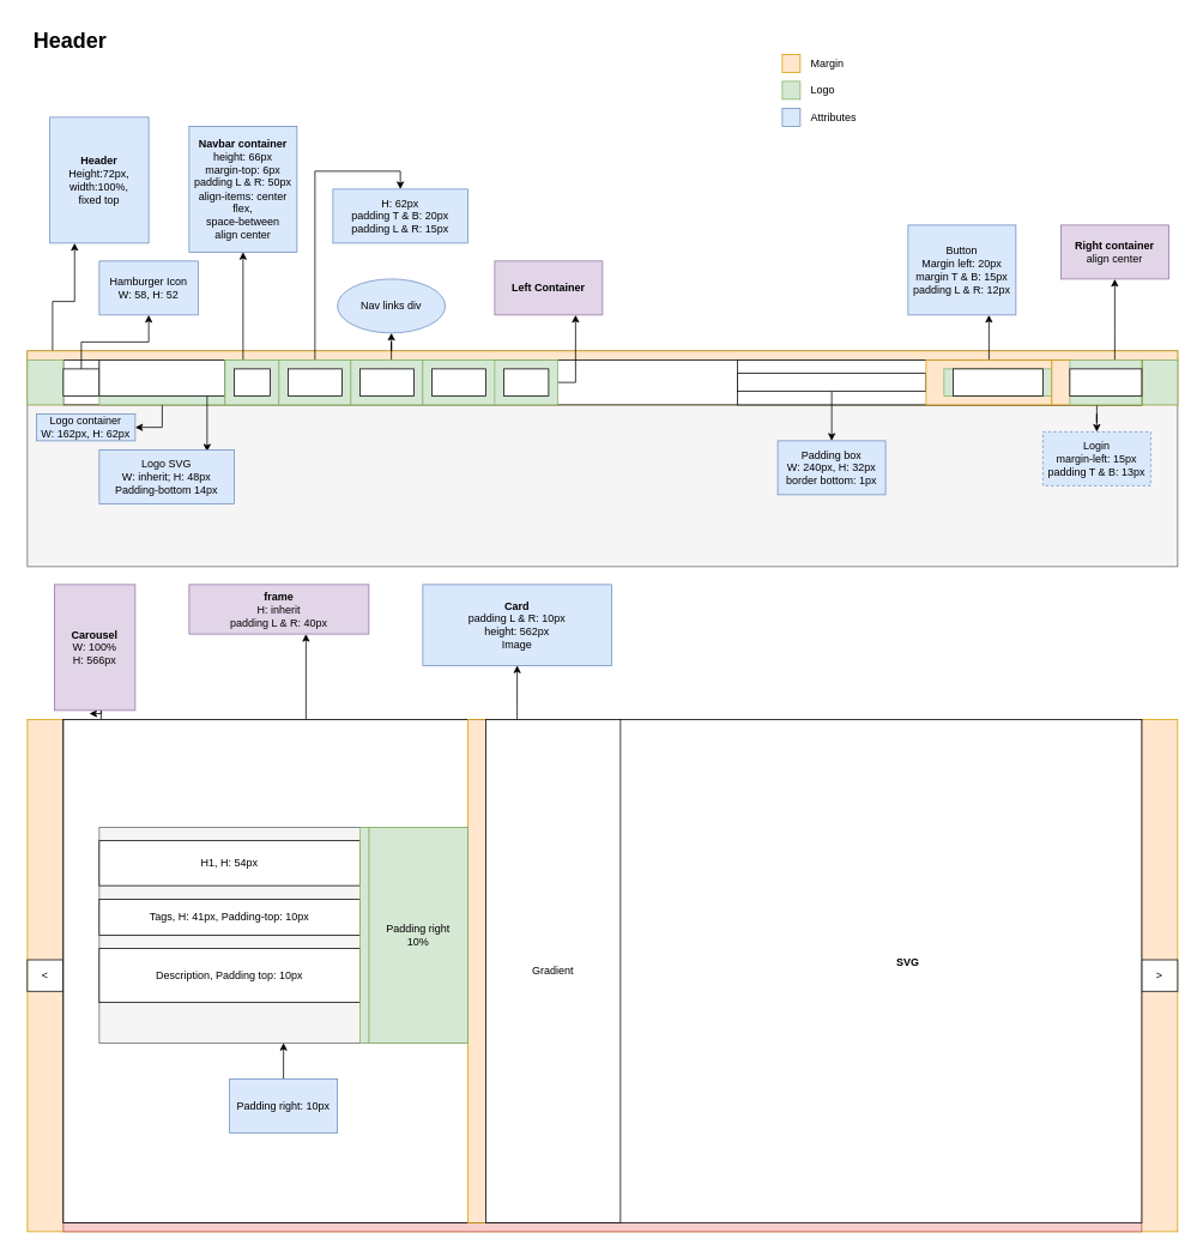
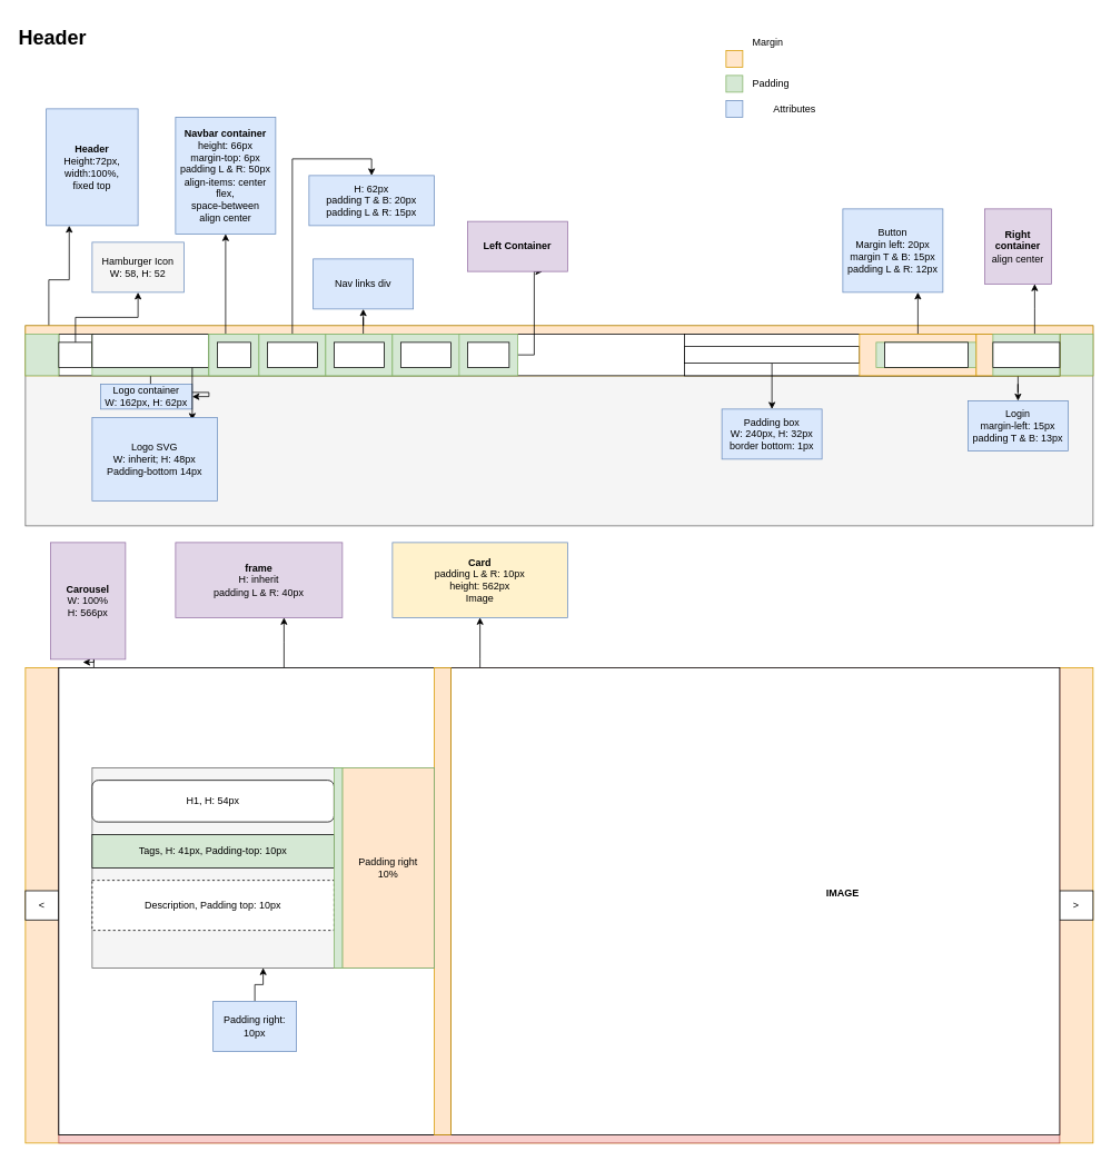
  <mxCell id="0" />
  <mxCell id="1" parent="0" />
  <mxCell id="2" value="" style="rounded=0;whiteSpace=wrap;html=1;fillColor=#f5f5f5;strokeColor=#666666;fontColor=#333333;" vertex="1" parent="1"><mxGeometry x="30" y="390" width="1280" height="240" as="geometry" /></mxCell>
  <mxCell id="3" style="edgeStyle=orthogonalEdgeStyle;rounded=0;orthogonalLoop=1;jettySize=auto;html=1;entryX=0.25;entryY=1;entryDx=0;entryDy=0;" edge="1" parent="1" source="4" target="5"><mxGeometry relative="1" as="geometry"><Array as="points"><mxPoint x="58" y="335" /></Array></mxGeometry></mxCell>
  <mxCell id="4" value="" style="rounded=0;whiteSpace=wrap;html=1;fillColor=#ffe6cc;strokeColor=#d79b00;" vertex="1" parent="1"><mxGeometry x="30" y="390" width="1280" height="60" as="geometry" /></mxCell>
  <mxCell id="5" value="&lt;b&gt;Header&lt;/b&gt;&lt;br&gt;Height:72px,&lt;br&gt;width:100%,&lt;br&gt;fixed top" style="rounded=0;whiteSpace=wrap;html=1;fillColor=#dae8fc;strokeColor=#6c8ebf;" vertex="1" parent="1"><mxGeometry x="55" y="130" width="110" height="140" as="geometry" /></mxCell>
  <mxCell id="6" style="edgeStyle=orthogonalEdgeStyle;rounded=0;orthogonalLoop=1;jettySize=auto;html=1;entryX=0.5;entryY=1;entryDx=0;entryDy=0;" edge="1" parent="1" source="7" target="8"><mxGeometry relative="1" as="geometry"><Array as="points"><mxPoint x="270" y="280" /></Array></mxGeometry></mxCell>
  <mxCell id="7" value="" style="rounded=0;whiteSpace=wrap;html=1;" vertex="1" parent="1"><mxGeometry x="70" y="400" width="1200" height="50" as="geometry" /></mxCell>
  <mxCell id="8" value="&lt;b&gt;Navbar container&lt;/b&gt;&lt;br&gt;height: 66px&lt;br&gt;margin-top: 6px&lt;br&gt;padding L &amp;amp; R: 50px&lt;br&gt;align-items: center&lt;br&gt;flex, &lt;br&gt;space-between&lt;br&gt;align center" style="rounded=0;whiteSpace=wrap;html=1;fillColor=#dae8fc;strokeColor=#6c8ebf;" vertex="1" parent="1"><mxGeometry x="210" y="140" width="120" height="140" as="geometry" /></mxCell>
  <mxCell id="9" value="" style="rounded=0;whiteSpace=wrap;html=1;fillColor=#d5e8d4;strokeColor=#82b366;" vertex="1" parent="1"><mxGeometry x="30" y="400" width="40" height="50" as="geometry" /></mxCell>
  <mxCell id="10" value="" style="rounded=0;whiteSpace=wrap;html=1;fillColor=#d5e8d4;strokeColor=#82b366;" vertex="1" parent="1"><mxGeometry x="1270" y="400" width="40" height="50" as="geometry" /></mxCell>
  <mxCell id="11" value="" style="rounded=0;whiteSpace=wrap;html=1;fillColor=#ffe6cc;strokeColor=#d79b00;" vertex="1" parent="1"><mxGeometry x="870" y="60" width="20" height="20" as="geometry" /></mxCell>
  <mxCell id="12" value="" style="rounded=0;whiteSpace=wrap;html=1;fillColor=#dae8fc;strokeColor=#6c8ebf;" vertex="1" parent="1"><mxGeometry x="870" y="120" width="20" height="20" as="geometry" /></mxCell>
  <mxCell id="13" value="" style="rounded=0;whiteSpace=wrap;html=1;fillColor=#d5e8d4;strokeColor=#82b366;" vertex="1" parent="1"><mxGeometry x="870" y="90" width="20" height="20" as="geometry" /></mxCell>
- <mxCell id="14" value="Margin" style="text;html=1;strokeColor=none;fillColor=none;align=left;verticalAlign=middle;whiteSpace=wrap;rounded=0;" vertex="1" parent="1"><mxGeometry x="900" y="60" width="70" height="20" as="geometry" /></mxCell>
- <mxCell id="15" value="Logo" style="text;html=1;strokeColor=none;fillColor=none;align=left;verticalAlign=middle;whiteSpace=wrap;rounded=0;" vertex="1" parent="1"><mxGeometry x="900" y="90" width="70" height="20" as="geometry" /></mxCell>
- <mxCell id="16" value="Attributes" style="text;html=1;strokeColor=none;fillColor=none;align=left;verticalAlign=middle;whiteSpace=wrap;rounded=0;" vertex="1" parent="1"><mxGeometry x="900" y="120" width="70" height="20" as="geometry" /></mxCell>
+ <mxCell id="14" value="Margin" style="text;html=1;strokeColor=none;fillColor=none;align=left;verticalAlign=middle;whiteSpace=wrap;rounded=0;" vertex="1" parent="1"><mxGeometry x="900" y="40" width="70" height="20" as="geometry" /></mxCell>
+ <mxCell id="15" value="Padding" style="text;html=1;strokeColor=none;fillColor=none;align=left;verticalAlign=middle;whiteSpace=wrap;rounded=0;" vertex="1" parent="1"><mxGeometry x="900" y="90" width="70" height="20" as="geometry" /></mxCell>
+ <mxCell id="16" value="Attributes" style="text;html=1;strokeColor=none;fillColor=none;align=left;verticalAlign=middle;whiteSpace=wrap;rounded=0;" vertex="1" parent="1"><mxGeometry x="925" y="120" width="70" height="20" as="geometry" /></mxCell>
  <mxCell id="17" style="edgeStyle=orthogonalEdgeStyle;rounded=0;orthogonalLoop=1;jettySize=auto;html=1;" edge="1" parent="1" source="18" target="19"><mxGeometry relative="1" as="geometry" /></mxCell>
  <mxCell id="18" value="" style="rounded=0;whiteSpace=wrap;html=1;" vertex="1" parent="1"><mxGeometry x="70" y="410" width="40" height="30" as="geometry" /></mxCell>
- <mxCell id="19" value="Hamburger Icon&lt;br&gt;W: 58, H: 52&lt;br&gt;" style="rounded=0;whiteSpace=wrap;html=1;fillColor=#dae8fc;strokeColor=#6c8ebf;" vertex="1" parent="1"><mxGeometry x="110" y="290" width="110" height="60" as="geometry" /></mxCell>
+ <mxCell id="19" value="Hamburger Icon&lt;br&gt;W: 58, H: 52&lt;br&gt;" style="rounded=0;whiteSpace=wrap;html=1;fillColor=#f5f5f5;strokeColor=#6c8ebf;" vertex="1" parent="1"><mxGeometry x="110" y="290" width="110" height="60" as="geometry" /></mxCell>
  <mxCell id="20" style="edgeStyle=orthogonalEdgeStyle;rounded=0;orthogonalLoop=1;jettySize=auto;html=1;entryX=1;entryY=0.5;entryDx=0;entryDy=0;" edge="1" parent="1" source="21" target="23"><mxGeometry relative="1" as="geometry" /></mxCell>
  <mxCell id="21" value="" style="rounded=0;whiteSpace=wrap;html=1;fillColor=#d5e8d4;strokeColor=#82b366;" vertex="1" parent="1"><mxGeometry x="110" y="400" width="140" height="50" as="geometry" /></mxCell>
- <mxCell id="22" value="&lt;b&gt;&lt;font style=&quot;font-size: 24px&quot;&gt;Header&lt;/font&gt;&lt;/b&gt;" style="text;html=1;strokeColor=none;fillColor=none;align=left;verticalAlign=middle;whiteSpace=wrap;rounded=0;" vertex="1" parent="1"><mxGeometry x="35" y="20" width="250" height="50" as="geometry" /></mxCell>
- <mxCell id="23" value="&lt;span&gt;Logo container&lt;/span&gt;&lt;br&gt;&lt;span&gt;W: 162px, H: 62px&lt;/span&gt;" style="rounded=0;whiteSpace=wrap;html=1;fillColor=#dae8fc;strokeColor=#6c8ebf;" vertex="1" parent="1"><mxGeometry x="40" y="460" width="110" height="30" as="geometry" /></mxCell>
+ <mxCell id="22" value="&lt;b&gt;&lt;font style=&quot;font-size: 24px&quot;&gt;Header&lt;/font&gt;&lt;/b&gt;" style="text;html=1;strokeColor=none;fillColor=none;align=left;verticalAlign=middle;whiteSpace=wrap;rounded=0;" vertex="1" parent="1"><mxGeometry y="20" width="250" height="50" as="geometry" x="20" /></mxCell>
+ <mxCell id="23" value="&lt;span&gt;Logo container&lt;/span&gt;&lt;br&gt;&lt;span&gt;W: 162px, H: 62px&lt;/span&gt;" style="rounded=0;whiteSpace=wrap;html=1;fillColor=#dae8fc;strokeColor=#6c8ebf;" vertex="1" parent="1"><mxGeometry x="120" y="460" width="110" height="30" as="geometry" /></mxCell>
  <mxCell id="24" style="edgeStyle=orthogonalEdgeStyle;rounded=0;orthogonalLoop=1;jettySize=auto;html=1;entryX=0.8;entryY=0.033;entryDx=0;entryDy=0;entryPerimeter=0;" edge="1" parent="1" source="25" target="26"><mxGeometry relative="1" as="geometry"><Array as="points"><mxPoint x="230" y="502" /></Array></mxGeometry></mxCell>
  <mxCell id="25" value="" style="rounded=0;whiteSpace=wrap;html=1;" vertex="1" parent="1"><mxGeometry x="110" y="400" width="140" height="40" as="geometry" /></mxCell>
- <mxCell id="26" value="Logo SVG&lt;br&gt;W: inherit; H: 48px&lt;br&gt;Padding-bottom 14px" style="rounded=0;whiteSpace=wrap;html=1;fillColor=#dae8fc;strokeColor=#6c8ebf;" vertex="1" parent="1"><mxGeometry x="110" y="500" width="150" height="60" as="geometry" /></mxCell>
+ <mxCell id="26" value="Logo SVG&lt;br&gt;W: inherit; H: 48px&lt;br&gt;Padding-bottom 14px" style="rounded=0;whiteSpace=wrap;html=1;fillColor=#dae8fc;strokeColor=#6c8ebf;" vertex="1" parent="1"><mxGeometry x="110" y="500" width="150" height="100" as="geometry" /></mxCell>
  <mxCell id="27" style="edgeStyle=orthogonalEdgeStyle;rounded=0;orthogonalLoop=1;jettySize=auto;html=1;" edge="1" parent="1" source="29" target="41"><mxGeometry relative="1" as="geometry" /></mxCell>
  <mxCell id="28" style="edgeStyle=orthogonalEdgeStyle;rounded=0;orthogonalLoop=1;jettySize=auto;html=1;entryX=0.75;entryY=1;entryDx=0;entryDy=0;" edge="1" parent="1" source="29" target="47"><mxGeometry relative="1" as="geometry"><mxPoint x="640" y="360" as="targetPoint" /><Array as="points"><mxPoint x="640" y="425" /></Array></mxGeometry></mxCell>
  <mxCell id="29" value="" style="rounded=0;whiteSpace=wrap;html=1;fillColor=#d5e8d4;strokeColor=#82b366;" vertex="1" parent="1"><mxGeometry x="250" y="400" width="370" height="50" as="geometry" /></mxCell>
  <mxCell id="30" value="" style="rounded=0;whiteSpace=wrap;html=1;fillColor=#d5e8d4;strokeColor=#82b366;" vertex="1" parent="1"><mxGeometry x="250" y="400" width="60" height="50" as="geometry" /></mxCell>
  <mxCell id="31" style="edgeStyle=orthogonalEdgeStyle;rounded=0;orthogonalLoop=1;jettySize=auto;html=1;entryX=0.5;entryY=0;entryDx=0;entryDy=0;" edge="1" parent="1" source="32" target="40"><mxGeometry relative="1" as="geometry" /></mxCell>
  <mxCell id="32" value="" style="rounded=0;whiteSpace=wrap;html=1;fillColor=#d5e8d4;strokeColor=#82b366;" vertex="1" parent="1"><mxGeometry x="310" y="400" width="80" height="50" as="geometry" /></mxCell>
  <mxCell id="33" value="" style="rounded=0;whiteSpace=wrap;html=1;fillColor=#d5e8d4;strokeColor=#82b366;" vertex="1" parent="1"><mxGeometry x="390" y="400" width="80" height="50" as="geometry" /></mxCell>
  <mxCell id="34" value="" style="rounded=0;whiteSpace=wrap;html=1;fillColor=#d5e8d4;strokeColor=#82b366;" vertex="1" parent="1"><mxGeometry x="470" y="400" width="80" height="50" as="geometry" /></mxCell>
  <mxCell id="35" value="" style="rounded=0;whiteSpace=wrap;html=1;" vertex="1" parent="1"><mxGeometry x="260" y="410" width="40" height="30" as="geometry" /></mxCell>
  <mxCell id="36" value="" style="rounded=0;whiteSpace=wrap;html=1;" vertex="1" parent="1"><mxGeometry x="320" y="410" width="60" height="30" as="geometry" /></mxCell>
  <mxCell id="37" value="" style="rounded=0;whiteSpace=wrap;html=1;" vertex="1" parent="1"><mxGeometry x="400" y="410" width="60" height="30" as="geometry" /></mxCell>
  <mxCell id="38" value="" style="rounded=0;whiteSpace=wrap;html=1;" vertex="1" parent="1"><mxGeometry x="480" y="410" width="60" height="30" as="geometry" /></mxCell>
  <mxCell id="39" value="" style="rounded=0;whiteSpace=wrap;html=1;" vertex="1" parent="1"><mxGeometry x="560" y="410" width="50" height="30" as="geometry" /></mxCell>
  <mxCell id="40" value="H: 62px&lt;br&gt;padding T &amp;amp; B: 20px&lt;br&gt;padding L &amp;amp; R: 15px" style="rounded=0;whiteSpace=wrap;html=1;fillColor=#dae8fc;strokeColor=#6c8ebf;" vertex="1" parent="1"><mxGeometry x="370" y="210" width="150" height="60" as="geometry" /></mxCell>
- <mxCell id="41" value="Nav links div" style="ellipse;whiteSpace=wrap;html=1;fillColor=#dae8fc;strokeColor=#6c8ebf;" vertex="1" parent="1"><mxGeometry x="375" y="310" width="120" height="60" as="geometry" /></mxCell>
+ <mxCell id="41" value="Nav links div" style="rounded=0;whiteSpace=wrap;html=1;fillColor=#dae8fc;strokeColor=#6c8ebf;" vertex="1" parent="1"><mxGeometry x="375" y="310" width="120" height="60" as="geometry" /></mxCell>
  <mxCell id="42" style="edgeStyle=orthogonalEdgeStyle;rounded=0;orthogonalLoop=1;jettySize=auto;html=1;" edge="1" parent="1" source="43" target="46"><mxGeometry relative="1" as="geometry"><Array as="points"><mxPoint x="1240" y="370" /><mxPoint x="1240" y="370" /></Array></mxGeometry></mxCell>
  <mxCell id="43" value="" style="rounded=0;whiteSpace=wrap;html=1;" vertex="1" parent="1"><mxGeometry x="820" y="400" width="450" height="50" as="geometry" /></mxCell>
  <mxCell id="44" style="edgeStyle=orthogonalEdgeStyle;rounded=0;orthogonalLoop=1;jettySize=auto;html=1;" edge="1" parent="1" source="45" target="48"><mxGeometry relative="1" as="geometry" /></mxCell>
  <mxCell id="45" value="" style="rounded=0;whiteSpace=wrap;html=1;" vertex="1" parent="1"><mxGeometry x="820" y="415" width="210" height="20" as="geometry" /></mxCell>
- <mxCell id="46" value="&lt;b&gt;Right container&lt;/b&gt;&lt;br&gt;align center" style="rounded=0;whiteSpace=wrap;html=1;fillColor=#e1d5e7;strokeColor=#9673a6;" vertex="1" parent="1"><mxGeometry x="1180" y="250" width="120" height="60" as="geometry" /></mxCell>
- <mxCell id="47" value="&lt;b&gt;Left Container&lt;/b&gt;" style="rounded=0;whiteSpace=wrap;html=1;fillColor=#e1d5e7;strokeColor=#9673a6;" vertex="1" parent="1"><mxGeometry x="550" y="290" width="120" height="60" as="geometry" /></mxCell>
+ <mxCell id="46" value="&lt;b&gt;Right container&lt;/b&gt;&lt;br&gt;align center" style="rounded=0;whiteSpace=wrap;html=1;fillColor=#e1d5e7;strokeColor=#9673a6;" vertex="1" parent="1"><mxGeometry x="1180" y="250" width="80" height="90" as="geometry" /></mxCell>
+ <mxCell id="47" value="&lt;b&gt;Left Container&lt;/b&gt;" style="rounded=0;whiteSpace=wrap;html=1;fillColor=#e1d5e7;strokeColor=#9673a6;" vertex="1" parent="1"><mxGeometry x="560" y="265" width="120" height="60" as="geometry" /></mxCell>
  <mxCell id="48" value="Padding box&lt;br&gt;W: 240px, H: 32px&lt;br&gt;border bottom: 1px" style="rounded=0;whiteSpace=wrap;html=1;fillColor=#dae8fc;strokeColor=#6c8ebf;" vertex="1" parent="1"><mxGeometry x="865" y="490" width="120" height="60" as="geometry" /></mxCell>
  <mxCell id="49" style="edgeStyle=orthogonalEdgeStyle;rounded=0;orthogonalLoop=1;jettySize=auto;html=1;entryX=0.75;entryY=1;entryDx=0;entryDy=0;" edge="1" parent="1" source="50" target="53"><mxGeometry relative="1" as="geometry" /></mxCell>
  <mxCell id="50" value="" style="rounded=0;whiteSpace=wrap;html=1;fillColor=#ffe6cc;strokeColor=#d79b00;" vertex="1" parent="1"><mxGeometry x="1030" y="400" width="140" height="50" as="geometry" /></mxCell>
  <mxCell id="51" value="" style="rounded=0;whiteSpace=wrap;html=1;fillColor=#d5e8d4;strokeColor=#82b366;" vertex="1" parent="1"><mxGeometry x="1050" y="410" width="120" height="30" as="geometry" /></mxCell>
  <mxCell id="52" value="" style="rounded=0;whiteSpace=wrap;html=1;" vertex="1" parent="1"><mxGeometry x="1060" y="410" width="100" height="30" as="geometry" /></mxCell>
  <mxCell id="53" value="Button&lt;br&gt;Margin left: 20px&lt;br&gt;margin T &amp;amp; B: 15px&lt;br&gt;padding L &amp;amp; R: 12px" style="rounded=0;whiteSpace=wrap;html=1;fillColor=#dae8fc;strokeColor=#6c8ebf;" vertex="1" parent="1"><mxGeometry x="1010" y="250" width="120" height="100" as="geometry" /></mxCell>
  <mxCell id="54" style="edgeStyle=orthogonalEdgeStyle;rounded=0;orthogonalLoop=1;jettySize=auto;html=1;" edge="1" parent="1" source="55" target="58"><mxGeometry relative="1" as="geometry" /></mxCell>
  <mxCell id="55" value="" style="rounded=0;whiteSpace=wrap;html=1;fillColor=#ffe6cc;strokeColor=#d79b00;" vertex="1" parent="1"><mxGeometry x="1170" y="400" width="100" height="50" as="geometry" /></mxCell>
  <mxCell id="56" value="" style="rounded=0;whiteSpace=wrap;html=1;fillColor=#d5e8d4;strokeColor=#82b366;" vertex="1" parent="1"><mxGeometry x="1190" y="400" width="80" height="50" as="geometry" /></mxCell>
  <mxCell id="57" value="" style="rounded=0;whiteSpace=wrap;html=1;" vertex="1" parent="1"><mxGeometry x="1190" y="410" width="80" height="30" as="geometry" /></mxCell>
- <mxCell id="58" value="Login&lt;br&gt;margin-left: 15px&lt;br&gt;padding T &amp;amp; B: 13px" style="rounded=0;whiteSpace=wrap;html=1;fillColor=#dae8fc;strokeColor=#6c8ebf;dashed=1;" vertex="1" parent="1"><mxGeometry x="1160" y="480" width="120" height="60" as="geometry" /></mxCell>
+ <mxCell id="58" value="Login&lt;br&gt;margin-left: 15px&lt;br&gt;padding T &amp;amp; B: 13px" style="rounded=0;whiteSpace=wrap;html=1;fillColor=#dae8fc;strokeColor=#6c8ebf;" vertex="1" parent="1"><mxGeometry x="1160" y="480" width="120" height="60" as="geometry" /></mxCell>
  <mxCell id="59" style="edgeStyle=orthogonalEdgeStyle;rounded=0;orthogonalLoop=1;jettySize=auto;html=1;entryX=0.433;entryY=1.025;entryDx=0;entryDy=0;entryPerimeter=0;" edge="1" parent="1" source="60" target="64"><mxGeometry relative="1" as="geometry"><Array as="points"><mxPoint x="112" y="760" /><mxPoint x="112" y="760" /></Array></mxGeometry></mxCell>
  <mxCell id="60" value="" style="rounded=0;whiteSpace=wrap;html=1;fillColor=#ffe6cc;strokeColor=#d79b00;" vertex="1" parent="1"><mxGeometry x="30" y="800" width="1280" height="570" as="geometry" /></mxCell>
  <mxCell id="61" style="edgeStyle=orthogonalEdgeStyle;rounded=0;orthogonalLoop=1;jettySize=auto;html=1;entryX=0.65;entryY=1;entryDx=0;entryDy=0;entryPerimeter=0;" edge="1" parent="1" source="62" target="63"><mxGeometry relative="1" as="geometry"><Array as="points"><mxPoint x="340" y="770" /><mxPoint x="340" y="770" /></Array></mxGeometry></mxCell>
  <mxCell id="62" value="" style="rounded=0;whiteSpace=wrap;html=1;fillColor=#f8cecc;strokeColor=#b85450;" vertex="1" parent="1"><mxGeometry x="70" y="800" width="1200" height="570" as="geometry" /></mxCell>
- <mxCell id="63" value="&lt;b&gt;frame&lt;/b&gt;&lt;br&gt;H: inherit&lt;br&gt;padding L &amp;amp; R: 40px" style="rounded=0;whiteSpace=wrap;html=1;fillColor=#e1d5e7;strokeColor=#9673a6;" vertex="1" parent="1"><mxGeometry x="210" y="650" width="200" height="55" as="geometry" /></mxCell>
+ <mxCell id="63" value="&lt;b&gt;frame&lt;/b&gt;&lt;br&gt;H: inherit&lt;br&gt;padding L &amp;amp; R: 40px" style="rounded=0;whiteSpace=wrap;html=1;fillColor=#e1d5e7;strokeColor=#9673a6;" vertex="1" parent="1"><mxGeometry x="210" y="650" width="200" height="90" as="geometry" /></mxCell>
  <mxCell id="64" value="&lt;b&gt;Carousel&lt;/b&gt;&lt;br&gt;W: 100%&lt;br&gt;H: 566px" style="rounded=0;whiteSpace=wrap;html=1;fillColor=#e1d5e7;strokeColor=#9673a6;" vertex="1" parent="1"><mxGeometry x="60" y="650" width="90" height="140" as="geometry" /></mxCell>
  <mxCell id="65" value="&amp;lt;" style="rounded=0;whiteSpace=wrap;html=1;" vertex="1" parent="1"><mxGeometry x="30" y="1067.5" width="40" height="35" as="geometry" /></mxCell>
  <mxCell id="66" value="&amp;gt;" style="rounded=0;whiteSpace=wrap;html=1;" vertex="1" parent="1"><mxGeometry x="1270" y="1067.5" width="40" height="35" as="geometry" /></mxCell>
  <mxCell id="67" style="edgeStyle=orthogonalEdgeStyle;rounded=0;orthogonalLoop=1;jettySize=auto;html=1;" edge="1" parent="1" source="68" target="69"><mxGeometry relative="1" as="geometry"><Array as="points"><mxPoint x="575" y="790" /><mxPoint x="575" y="790" /></Array></mxGeometry></mxCell>
  <mxCell id="68" value="" style="rounded=0;whiteSpace=wrap;html=1;" vertex="1" parent="1"><mxGeometry x="70" y="800" width="1200" height="560" as="geometry" /></mxCell>
- <mxCell id="69" value="&lt;b&gt;Card&lt;/b&gt;&lt;br&gt;padding L &amp;amp; R: 10px&lt;br&gt;height: 562px&lt;br&gt;Image" style="rounded=0;whiteSpace=wrap;html=1;fillColor=#dae8fc;strokeColor=#6c8ebf;" vertex="1" parent="1"><mxGeometry x="470" y="650" width="210" height="90" as="geometry" /></mxCell>
+ <mxCell id="69" value="&lt;b&gt;Card&lt;/b&gt;&lt;br&gt;padding L &amp;amp; R: 10px&lt;br&gt;height: 562px&lt;br&gt;Image" style="rounded=0;whiteSpace=wrap;html=1;fillColor=#fff2cc;strokeColor=#6c8ebf;" vertex="1" parent="1"><mxGeometry x="470" y="650" width="210" height="90" as="geometry" /></mxCell>
  <mxCell id="70" value="" style="rounded=0;whiteSpace=wrap;html=1;" vertex="1" parent="1"><mxGeometry x="70" y="800" width="470" height="560" as="geometry" /></mxCell>
  <mxCell id="71" value="" style="rounded=0;whiteSpace=wrap;html=1;fillColor=#ffe6cc;strokeColor=#d79b00;" vertex="1" parent="1"><mxGeometry x="520" y="800" width="20" height="560" as="geometry" /></mxCell>
- <mxCell id="72" value="Gradient" style="rounded=0;whiteSpace=wrap;html=1;" vertex="1" parent="1"><mxGeometry x="540" y="800" width="150" height="560" as="geometry" /></mxCell>
- <mxCell id="73" value="&lt;b&gt;SVG&lt;/b&gt;" style="text;html=1;strokeColor=none;fillColor=none;align=center;verticalAlign=middle;whiteSpace=wrap;rounded=0;" vertex="1" parent="1"><mxGeometry x="990" y="1060" width="40" height="20" as="geometry" /></mxCell>
+ <mxCell id="73" value="&lt;b&gt;IMAGE&lt;/b&gt;" style="text;html=1;strokeColor=none;fillColor=none;align=center;verticalAlign=middle;whiteSpace=wrap;rounded=0;" vertex="1" parent="1"><mxGeometry x="990" y="1060" width="40" height="20" as="geometry" /></mxCell>
  <mxCell id="74" value="" style="rounded=0;whiteSpace=wrap;html=1;fillColor=#f5f5f5;strokeColor=#666666;fontColor=#333333;" vertex="1" parent="1"><mxGeometry x="110" y="920" width="410" height="240" as="geometry" /></mxCell>
- <mxCell id="75" value="Padding right&lt;br&gt;10%" style="rounded=0;whiteSpace=wrap;html=1;fillColor=#d5e8d4;strokeColor=#82b366;" vertex="1" parent="1"><mxGeometry x="410" y="920" width="110" height="240" as="geometry" /></mxCell>
- <mxCell id="76" value="H1, H: 54px" style="rounded=0;whiteSpace=wrap;html=1;" vertex="1" parent="1"><mxGeometry x="110" y="935" width="290" height="50" as="geometry" /></mxCell>
+ <mxCell id="75" value="Padding right&lt;br&gt;10%" style="rounded=0;whiteSpace=wrap;html=1;fillColor=#ffe6cc;strokeColor=#82b366;" vertex="1" parent="1"><mxGeometry x="410" y="920" width="110" height="240" as="geometry" /></mxCell>
+ <mxCell id="76" value="H1, H: 54px" style="whiteSpace=wrap;html=1;rounded=1;" vertex="1" parent="1"><mxGeometry x="110" y="935" width="290" height="50" as="geometry" /></mxCell>
  <mxCell id="77" style="edgeStyle=orthogonalEdgeStyle;rounded=0;orthogonalLoop=1;jettySize=auto;html=1;" edge="1" parent="1" source="78" target="74"><mxGeometry relative="1" as="geometry" /></mxCell>
- <mxCell id="78" value="Padding right: 10px" style="rounded=0;whiteSpace=wrap;html=1;fillColor=#dae8fc;strokeColor=#6c8ebf;" vertex="1" parent="1"><mxGeometry x="255" y="1200" width="120" height="60" as="geometry" /></mxCell>
- <mxCell id="79" value="Tags, H: 41px, Padding-top: 10px" style="rounded=0;whiteSpace=wrap;html=1;" vertex="1" parent="1"><mxGeometry x="110" y="1000" width="290" height="40" as="geometry" /></mxCell>
- <mxCell id="80" value="Description, Padding top: 10px" style="rounded=0;whiteSpace=wrap;html=1;" vertex="1" parent="1"><mxGeometry x="110" y="1055" width="290" height="60" as="geometry" /></mxCell>
+ <mxCell id="78" value="Padding right: 10px" style="rounded=0;whiteSpace=wrap;html=1;fillColor=#dae8fc;strokeColor=#6c8ebf;" vertex="1" parent="1"><mxGeometry x="255" y="1200" width="100" height="60" as="geometry" /></mxCell>
+ <mxCell id="79" value="Tags, H: 41px, Padding-top: 10px" style="rounded=0;whiteSpace=wrap;html=1;fillColor=#d5e8d4;" vertex="1" parent="1"><mxGeometry x="110" y="1000" width="290" height="40" as="geometry" /></mxCell>
+ <mxCell id="80" value="Description, Padding top: 10px" style="rounded=0;whiteSpace=wrap;html=1;dashed=1;" vertex="1" parent="1"><mxGeometry x="110" y="1055" width="290" height="60" as="geometry" /></mxCell>
  <mxCell id="81" value="" style="rounded=0;whiteSpace=wrap;html=1;fillColor=#d5e8d4;strokeColor=#82b366;" vertex="1" parent="1"><mxGeometry x="400" y="920" width="10" height="240" as="geometry" /></mxCell>
